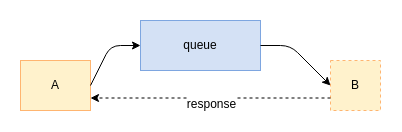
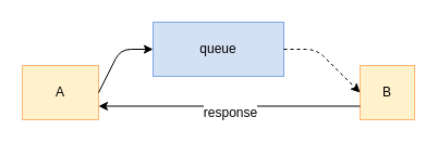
  <mxCell id="0" />
  <mxCell id="1" parent="0" />
  <mxCell id="2" value="A" style="whiteSpace=wrap;html=1;aspect=fixed;fillColor=#FFF2CC;strokeColor=#FFB570;" parent="1" vertex="1"><mxGeometry x="20" y="60" width="70" height="50" as="geometry" /></mxCell>
- <mxCell id="3" value="B" style="whiteSpace=wrap;html=1;aspect=fixed;fillColor=#FFF2CC;strokeColor=#FFB570;dashed=1;" parent="1" vertex="1"><mxGeometry x="330" y="60" width="50" height="50" as="geometry" /></mxCell>
+ <mxCell id="3" value="B" style="whiteSpace=wrap;html=1;aspect=fixed;fillColor=#FFF2CC;strokeColor=#FFB570;" parent="1" vertex="1"><mxGeometry x="330" y="60" width="50" height="50" as="geometry" /></mxCell>
  <mxCell id="4" value="queue" style="rounded=0;whiteSpace=wrap;html=1;strokeColor=#7EA6E0;fillColor=#D4E1F5;" parent="1" vertex="1"><mxGeometry x="140" y="20" width="120" height="50" as="geometry" /></mxCell>
  <mxCell id="5" value="" style="endArrow=classic;html=1;exitX=1;exitY=0.5;exitDx=0;exitDy=0;entryX=0;entryY=0.5;entryDx=0;entryDy=0;" parent="1" source="2" target="4" edge="1"><mxGeometry width="50" height="50" relative="1" as="geometry"><mxPoint x="20" y="190" as="sourcePoint" /><mxPoint x="70" y="140" as="targetPoint" /><Array as="points"><mxPoint x="110" y="45" /></Array></mxGeometry></mxCell>
- <mxCell id="6" value="" style="endArrow=classic;html=1;exitX=1;exitY=0.5;exitDx=0;exitDy=0;entryX=0;entryY=0.5;entryDx=0;entryDy=0;" parent="1" source="4" target="3" edge="1"><mxGeometry width="50" height="50" relative="1" as="geometry"><mxPoint x="295" y="50" as="sourcePoint" /><mxPoint x="365" y="0" as="targetPoint" /><Array as="points"><mxPoint x="290" y="45" /></Array></mxGeometry></mxCell>
- <mxCell id="7" value="" style="endArrow=classic;html=1;exitX=0;exitY=0.75;exitDx=0;exitDy=0;entryX=1;entryY=0.75;entryDx=0;entryDy=0;dashed=1;" parent="1" source="3" target="2" edge="1"><mxGeometry width="50" height="50" relative="1" as="geometry"><mxPoint x="220" y="250" as="sourcePoint" /><mxPoint x="270" y="200" as="targetPoint" /></mxGeometry></mxCell>
+ <mxCell id="6" value="" style="endArrow=classic;html=1;exitX=1;exitY=0.5;exitDx=0;exitDy=0;entryX=0;entryY=0.5;entryDx=0;entryDy=0;dashed=1;" parent="1" source="4" target="3" edge="1"><mxGeometry width="50" height="50" relative="1" as="geometry"><mxPoint x="295" y="50" as="sourcePoint" /><mxPoint x="365" y="0" as="targetPoint" /><Array as="points"><mxPoint x="290" y="45" /></Array></mxGeometry></mxCell>
+ <mxCell id="7" value="" style="endArrow=classic;html=1;exitX=0;exitY=0.75;exitDx=0;exitDy=0;entryX=1;entryY=0.75;entryDx=0;entryDy=0;" parent="1" source="3" target="2" edge="1"><mxGeometry width="50" height="50" relative="1" as="geometry"><mxPoint x="220" y="250" as="sourcePoint" /><mxPoint x="270" y="200" as="targetPoint" /></mxGeometry></mxCell>
  <mxCell id="8" value="response" style="text;html=1;resizable=0;points=[];align=center;verticalAlign=middle;labelBackgroundColor=#ffffff;" parent="7" vertex="1" connectable="0"><mxGeometry x="0.038" relative="1" as="geometry"><mxPoint x="5" y="6" as="offset" /></mxGeometry></mxCell>
